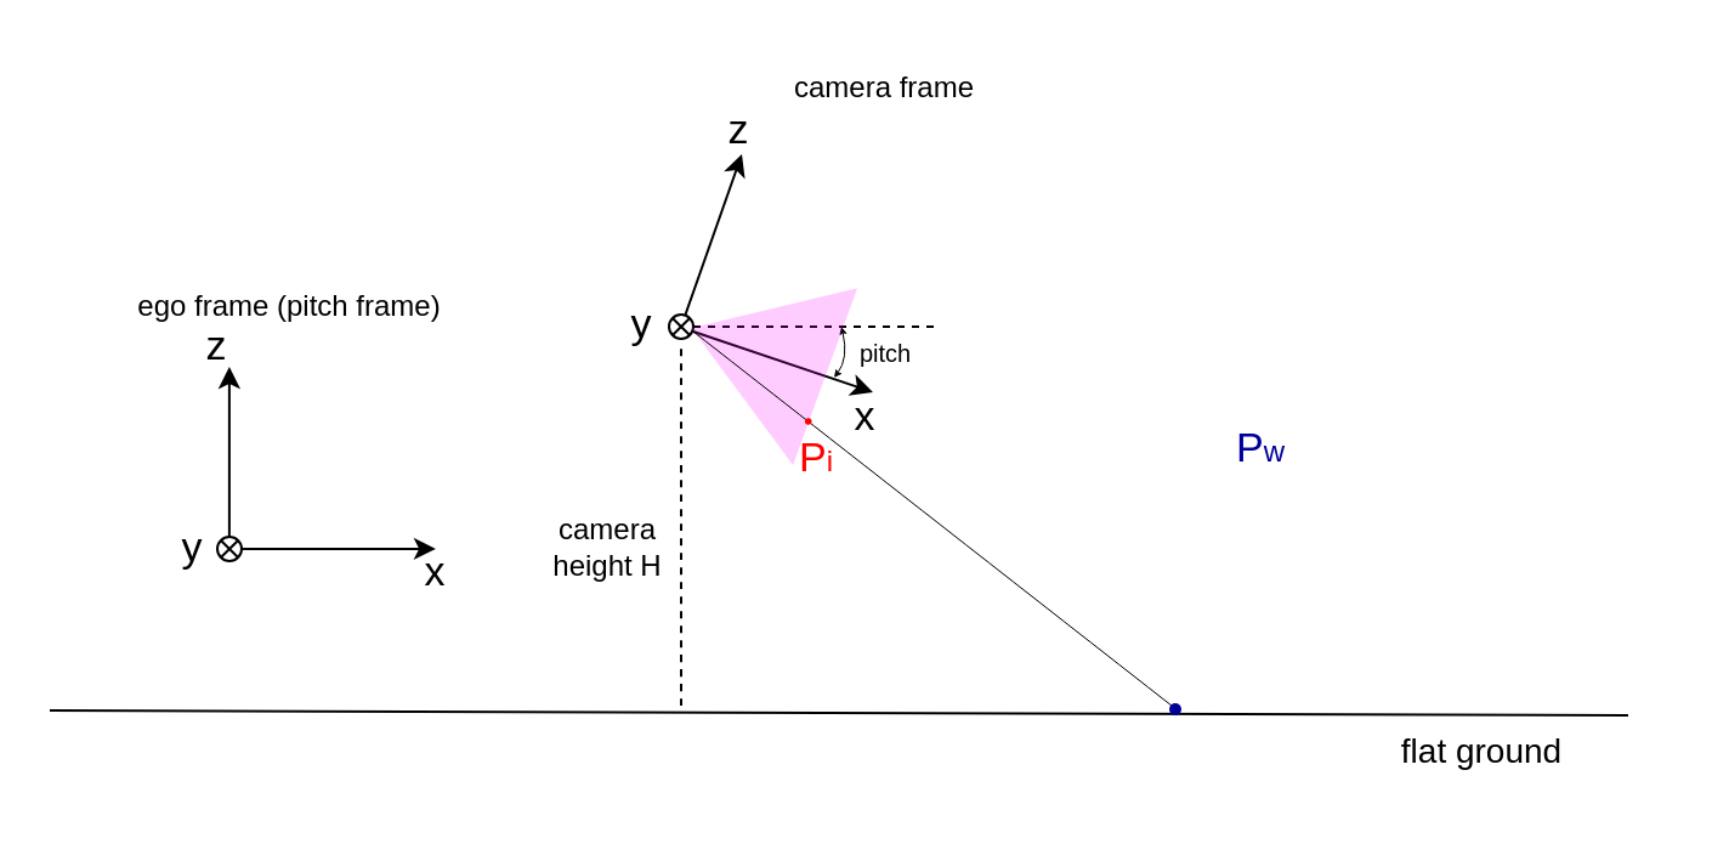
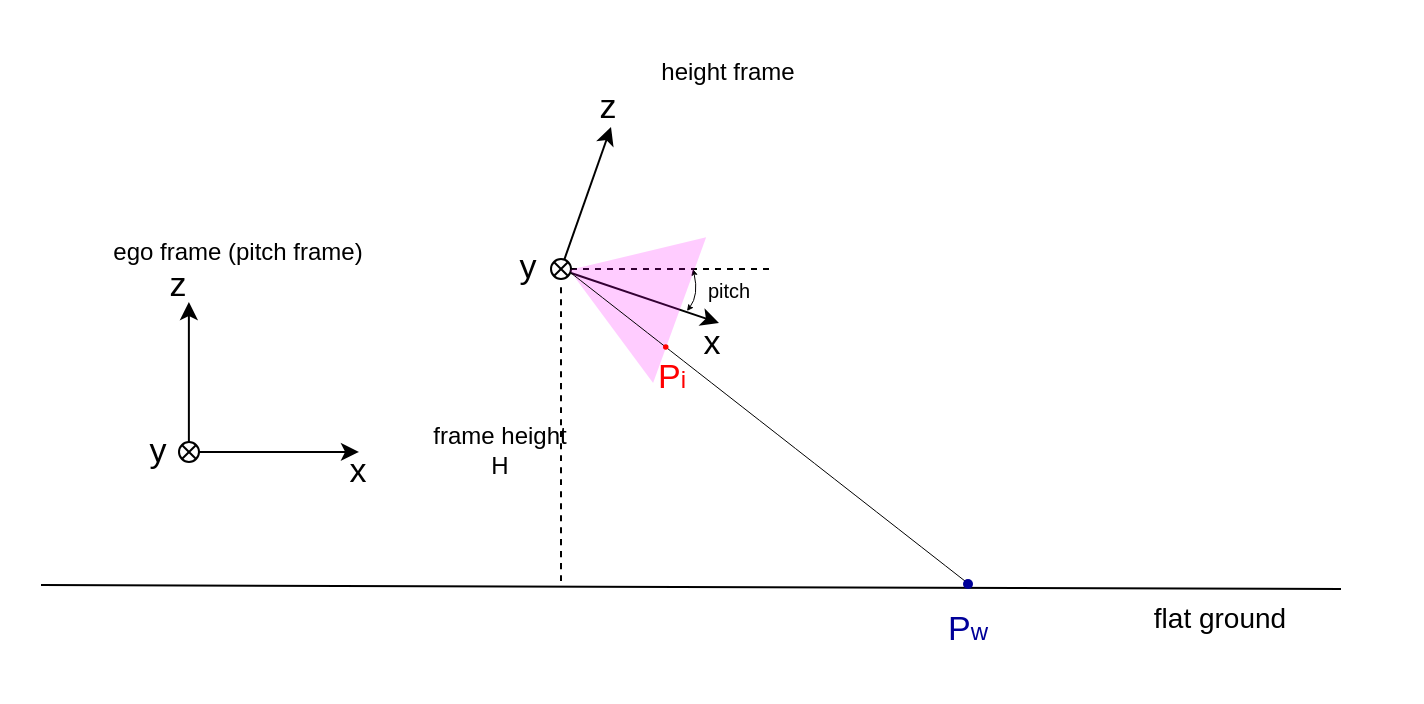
  <mxCell id="0" />
  <mxCell id="1" parent="0" />
  <mxCell id="2" value="" style="group" vertex="1" connectable="0" parent="1"><mxGeometry x="20" y="20" width="670" height="310" as="geometry" /></mxCell>
  <mxCell id="3" value="" style="endArrow=none;html=1;rounded=0;entryX=1;entryY=0;entryDx=0;entryDy=0;" edge="1" parent="2" target="35"><mxGeometry width="50" height="50" relative="1" as="geometry"><mxPoint y="272" as="sourcePoint" /><mxPoint x="780" y="272" as="targetPoint" /></mxGeometry></mxCell>
  <mxCell id="4" value="" style="group" vertex="1" connectable="0" parent="2"><mxGeometry x="29" y="108" width="160" height="122.5" as="geometry" /></mxCell>
  <mxCell id="5" value="" style="endArrow=classic;html=1;rounded=0;" edge="1" parent="4"><mxGeometry width="50" height="50" relative="1" as="geometry"><mxPoint x="50" y="97.44" as="sourcePoint" /><mxPoint x="130" y="97.44" as="targetPoint" /></mxGeometry></mxCell>
  <mxCell id="6" value="" style="endArrow=classic;html=1;rounded=0;" edge="1" parent="4"><mxGeometry width="50" height="50" relative="1" as="geometry"><mxPoint x="44.94" y="92.5" as="sourcePoint" /><mxPoint x="44.94" y="22.5" as="targetPoint" /></mxGeometry></mxCell>
  <mxCell id="7" value="&lt;font style=&quot;font-size: 17px&quot;&gt;x&lt;/font&gt;" style="text;html=1;strokeColor=none;fillColor=none;align=center;verticalAlign=middle;whiteSpace=wrap;rounded=0;" vertex="1" parent="4"><mxGeometry x="100" y="92.5" width="60" height="30" as="geometry" /></mxCell>
  <mxCell id="8" value="&lt;font style=&quot;font-size: 17px&quot;&gt;z&lt;/font&gt;" style="text;html=1;strokeColor=none;fillColor=none;align=center;verticalAlign=middle;whiteSpace=wrap;rounded=0;" vertex="1" parent="4"><mxGeometry x="10" width="60" height="30" as="geometry" /></mxCell>
  <mxCell id="9" value="" style="group" vertex="1" connectable="0" parent="4"><mxGeometry x="40" y="92.5" width="10" height="10" as="geometry" /></mxCell>
  <mxCell id="10" value="" style="ellipse;whiteSpace=wrap;html=1;aspect=fixed;" vertex="1" parent="9"><mxGeometry width="10" height="10" as="geometry" /></mxCell>
  <mxCell id="11" value="" style="endArrow=none;html=1;rounded=0;fontSize=17;entryX=1;entryY=0;entryDx=0;entryDy=0;exitX=0;exitY=1;exitDx=0;exitDy=0;" edge="1" parent="9" source="10" target="10"><mxGeometry width="50" height="50" relative="1" as="geometry"><mxPoint x="-15" y="10" as="sourcePoint" /><mxPoint x="10" y="-15" as="targetPoint" /></mxGeometry></mxCell>
  <mxCell id="12" value="" style="endArrow=none;html=1;rounded=0;fontSize=17;entryX=0;entryY=0;entryDx=0;entryDy=0;exitX=1;exitY=1;exitDx=0;exitDy=0;" edge="1" parent="9" source="10" target="10"><mxGeometry width="50" height="50" relative="1" as="geometry"><mxPoint x="6.464" y="13.536" as="sourcePoint" /><mxPoint x="13.536" y="6.464" as="targetPoint" /></mxGeometry></mxCell>
  <mxCell id="13" value="&lt;font style=&quot;font-size: 17px&quot;&gt;y&lt;/font&gt;" style="text;html=1;strokeColor=none;fillColor=none;align=center;verticalAlign=middle;whiteSpace=wrap;rounded=0;" vertex="1" parent="4"><mxGeometry y="82.5" width="60" height="30" as="geometry" /></mxCell>
  <mxCell id="14" value="&lt;font style=&quot;font-size: 12px&quot;&gt;ego frame (pitch frame)&lt;/font&gt;" style="text;html=1;strokeColor=none;fillColor=none;align=center;verticalAlign=middle;whiteSpace=wrap;rounded=0;labelBackgroundColor=none;fontSize=17;" vertex="1" parent="4"><mxGeometry y="-18" width="140" height="30" as="geometry" /></mxCell>
  <mxCell id="15" value="" style="group" vertex="1" connectable="0" parent="2"><mxGeometry x="234" width="231" height="234.37" as="geometry" /></mxCell>
  <mxCell id="16" value="" style="endArrow=classic;html=1;rounded=0;" edge="1" parent="15"><mxGeometry width="50" height="50" relative="1" as="geometry"><mxPoint x="31" y="116" as="sourcePoint" /><mxPoint x="105" y="141" as="targetPoint" /></mxGeometry></mxCell>
  <mxCell id="17" value="" style="endArrow=classic;html=1;rounded=0;" edge="1" parent="15" source="21"><mxGeometry width="50" height="50" relative="1" as="geometry"><mxPoint x="27" y="108" as="sourcePoint" /><mxPoint x="51" y="43" as="targetPoint" /></mxGeometry></mxCell>
  <mxCell id="18" value="&lt;font style=&quot;font-size: 17px&quot;&gt;x&lt;/font&gt;" style="text;html=1;strokeColor=none;fillColor=none;align=center;verticalAlign=middle;whiteSpace=wrap;rounded=0;rotation=0;" vertex="1" parent="15"><mxGeometry x="72" y="137" width="60" height="30" as="geometry" /></mxCell>
  <mxCell id="19" value="&lt;font style=&quot;font-size: 17px&quot;&gt;z&lt;/font&gt;" style="text;html=1;strokeColor=none;fillColor=none;align=center;verticalAlign=middle;whiteSpace=wrap;rounded=0;rotation=0;" vertex="1" parent="15"><mxGeometry x="20" y="19" width="60" height="30" as="geometry" /></mxCell>
  <mxCell id="20" value="" style="group;rotation=0;" vertex="1" connectable="0" parent="15"><mxGeometry x="21" y="109" width="10" height="10" as="geometry" /></mxCell>
  <mxCell id="21" value="" style="ellipse;whiteSpace=wrap;html=1;aspect=fixed;rotation=0;" vertex="1" parent="20"><mxGeometry width="10" height="10" as="geometry" /></mxCell>
  <mxCell id="22" value="" style="endArrow=none;html=1;rounded=0;fontSize=17;entryX=1;entryY=0;entryDx=0;entryDy=0;exitX=0;exitY=1;exitDx=0;exitDy=0;" edge="1" parent="20" source="21" target="21"><mxGeometry width="50" height="50" relative="1" as="geometry"><mxPoint x="-16" y="11" as="sourcePoint" /><mxPoint x="10" y="-15" as="targetPoint" /></mxGeometry></mxCell>
  <mxCell id="23" value="" style="endArrow=none;html=1;rounded=0;fontSize=17;entryX=0;entryY=0;entryDx=0;entryDy=0;exitX=1;exitY=1;exitDx=0;exitDy=0;" edge="1" parent="20" source="21" target="21"><mxGeometry width="50" height="50" relative="1" as="geometry"><mxPoint x="6" y="14" as="sourcePoint" /><mxPoint x="14" y="7" as="targetPoint" /></mxGeometry></mxCell>
  <mxCell id="24" value="&lt;font style=&quot;font-size: 17px&quot;&gt;y&lt;/font&gt;" style="text;html=1;strokeColor=none;fillColor=none;align=center;verticalAlign=middle;whiteSpace=wrap;rounded=0;rotation=0;" vertex="1" parent="15"><mxGeometry y="99" width="20" height="30" as="geometry" /></mxCell>
  <mxCell id="25" value="" style="endArrow=none;dashed=1;html=1;rounded=0;fontSize=12;" edge="1" parent="15"><mxGeometry width="50" height="50" relative="1" as="geometry"><mxPoint x="31" y="114" as="sourcePoint" /><mxPoint x="131" y="114" as="targetPoint" /></mxGeometry></mxCell>
  <mxCell id="26" value="&lt;font style=&quot;font-size: 10px&quot;&gt;pitch&lt;/font&gt;" style="text;html=1;strokeColor=none;fillColor=none;align=center;verticalAlign=middle;whiteSpace=wrap;rounded=0;labelBackgroundColor=none;fontSize=12;" vertex="1" parent="15"><mxGeometry x="97.5" y="121" width="25" height="8" as="geometry" /></mxCell>
- <mxCell id="27" value="&lt;font style=&quot;font-size: 12px&quot;&gt;camera frame&lt;/font&gt;" style="text;html=1;strokeColor=none;fillColor=none;align=center;verticalAlign=middle;whiteSpace=wrap;rounded=0;labelBackgroundColor=none;fontSize=17;" vertex="1" parent="15"><mxGeometry width="220" height="30" as="geometry" /></mxCell>
+ <mxCell id="27" value="&lt;font style=&quot;font-size: 12px&quot;&gt;height frame&lt;/font&gt;" style="text;html=1;strokeColor=none;fillColor=none;align=center;verticalAlign=middle;whiteSpace=wrap;rounded=0;labelBackgroundColor=none;fontSize=17;" vertex="1" parent="15"><mxGeometry width="220" height="30" as="geometry" /></mxCell>
  <mxCell id="28" value="" style="endArrow=classic;startArrow=classic;html=1;rounded=1;fontSize=10;startSize=2;endSize=2;strokeWidth=0.5;curved=1;" edge="1" parent="15"><mxGeometry width="50" height="50" relative="1" as="geometry"><mxPoint x="92" y="114" as="sourcePoint" /><mxPoint x="89" y="135" as="targetPoint" /><Array as="points"><mxPoint x="95" y="127" /></Array></mxGeometry></mxCell>
  <mxCell id="29" value="" style="triangle;whiteSpace=wrap;html=1;labelBackgroundColor=none;fontSize=12;fillColor=#FF00FF;rotation=-160;strokeColor=none;opacity=20;" vertex="1" parent="15"><mxGeometry x="28.42" y="85.78" width="58.67" height="77.56" as="geometry" /></mxCell>
  <mxCell id="30" value="" style="endArrow=none;html=1;rounded=1;fontSize=10;startSize=2;endSize=2;strokeWidth=0.5;curved=1;" edge="1" parent="15"><mxGeometry width="50" height="50" relative="1" as="geometry"><mxPoint x="31" y="116" as="sourcePoint" /><mxPoint x="230.519" y="272" as="targetPoint" /></mxGeometry></mxCell>
  <mxCell id="31" value="" style="ellipse;whiteSpace=wrap;html=1;aspect=fixed;labelBackgroundColor=none;fontSize=10;fillColor=#FF0000;strokeColor=none;" vertex="1" parent="15"><mxGeometry x="77" y="151.62" width="2.75" height="2.75" as="geometry" /></mxCell>
  <mxCell id="32" value="&lt;font color=&quot;#FF0000&quot;&gt;P&lt;font style=&quot;font-size: 12px&quot;&gt;i&lt;/font&gt;&lt;/font&gt;" style="text;html=1;strokeColor=none;fillColor=none;align=center;verticalAlign=middle;whiteSpace=wrap;rounded=0;labelBackgroundColor=none;fontSize=17;" vertex="1" parent="15"><mxGeometry x="57.38" y="154.37" width="50" height="30" as="geometry" /></mxCell>
- <mxCell id="33" value="camera height H" style="text;html=1;strokeColor=none;fillColor=none;align=center;verticalAlign=middle;whiteSpace=wrap;rounded=0;labelBackgroundColor=none;fontSize=12;fontColor=#000000;" vertex="1" parent="15"><mxGeometry x="-39" y="190" width="70" height="30" as="geometry" /></mxCell>
+ <mxCell id="33" value="frame height H" style="text;html=1;strokeColor=none;fillColor=none;align=center;verticalAlign=middle;whiteSpace=wrap;rounded=0;labelBackgroundColor=none;fontSize=12;fontColor=#000000;" vertex="1" parent="15"><mxGeometry x="-39" y="190" width="70" height="30" as="geometry" /></mxCell>
  <mxCell id="34" value="" style="ellipse;whiteSpace=wrap;html=1;aspect=fixed;labelBackgroundColor=none;fontSize=10;fillColor=#000099;strokeColor=none;" vertex="1" parent="2"><mxGeometry x="461" y="269" width="5" height="5" as="geometry" /></mxCell>
  <mxCell id="35" value="&lt;font style=&quot;font-size: 14px&quot;&gt;flat ground&lt;br&gt;&lt;/font&gt;" style="text;html=1;strokeColor=none;fillColor=none;align=center;verticalAlign=middle;whiteSpace=wrap;rounded=0;labelBackgroundColor=none;fontSize=17;" vertex="1" parent="2"><mxGeometry x="530" y="274" width="120" height="30" as="geometry" /></mxCell>
- <mxCell id="36" value="&lt;font color=&quot;#000099&quot;&gt;P&lt;font style=&quot;font-size: 12px&quot;&gt;w&lt;/font&gt;&lt;/font&gt;" style="text;html=1;strokeColor=none;fillColor=none;align=center;verticalAlign=middle;whiteSpace=wrap;rounded=0;labelBackgroundColor=none;fontSize=17;" vertex="1" parent="2"><mxGeometry x="473.5" y="150" width="50" height="30" as="geometry" /></mxCell>
+ <mxCell id="36" value="&lt;font color=&quot;#000099&quot;&gt;P&lt;font style=&quot;font-size: 12px&quot;&gt;w&lt;/font&gt;&lt;/font&gt;" style="text;html=1;strokeColor=none;fillColor=none;align=center;verticalAlign=middle;whiteSpace=wrap;rounded=0;labelBackgroundColor=none;fontSize=17;" vertex="1" parent="2"><mxGeometry x="438.5" y="280" width="50" height="30" as="geometry" /></mxCell>
  <mxCell id="37" value="" style="endArrow=none;dashed=1;html=1;rounded=1;fontSize=12;fontColor=#000099;startSize=2;endSize=2;strokeWidth=1;curved=1;" edge="1" parent="2"><mxGeometry width="50" height="50" relative="1" as="geometry"><mxPoint x="260" y="270" as="sourcePoint" /><mxPoint x="260" y="120" as="targetPoint" /></mxGeometry></mxCell>
